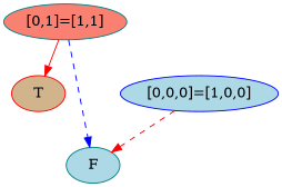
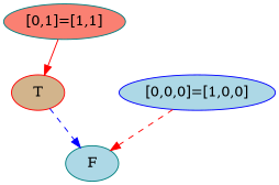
  digraph {
    node [color=teal fillcolor=lightblue style=filled]
    edge [color=red style=dashed]
    n1 [color=red fillcolor=tan label=T]
    n2 [label=F]
    n3 [fillcolor=salmon label="[0,1]=[1,1]"]
    n4 [color=blue label="[0,0,0]=[1,0,0]"]
    n3 -> n1 [style=""]
-   n3 -> n2 [color=blue]
+   n1 -> n2 [color=blue]
    n4 -> n2
  }
